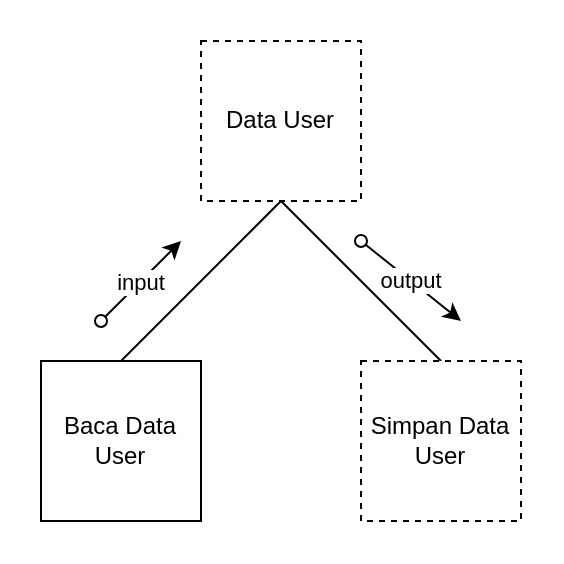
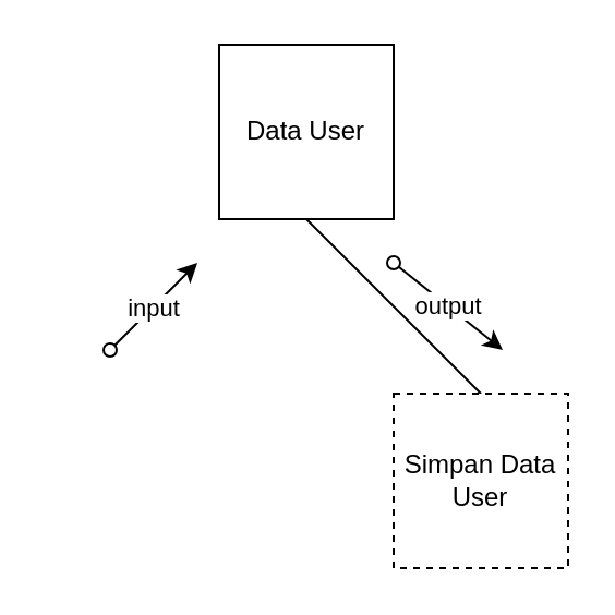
  <mxCell id="0" />
  <mxCell id="1" parent="0" />
  <mxCell id="2" style="rounded=0;orthogonalLoop=1;jettySize=auto;html=1;exitX=0.5;exitY=1;exitDx=0;exitDy=0;entryX=0.5;entryY=0;entryDx=0;entryDy=0;endArrow=none;endFill=0;" edge="1" parent="1" source="3" target="6"><mxGeometry relative="1" as="geometry" /></mxCell>
- <mxCell id="3" value="Data User" style="whiteSpace=wrap;html=1;aspect=fixed;dashed=1;" vertex="1" parent="1"><mxGeometry x="100" y="20" width="80" height="80" as="geometry" /></mxCell>
- <mxCell id="4" style="rounded=0;orthogonalLoop=1;jettySize=auto;html=1;exitX=0.5;exitY=0;exitDx=0;exitDy=0;entryX=0.5;entryY=1;entryDx=0;entryDy=0;endArrow=none;endFill=0;" edge="1" parent="1" source="5" target="3"><mxGeometry relative="1" as="geometry" /></mxCell>
- <mxCell id="5" value="Baca Data User" style="whiteSpace=wrap;html=1;aspect=fixed;" vertex="1" parent="1"><mxGeometry x="20" y="180" width="80" height="80" as="geometry" /></mxCell>
+ <mxCell id="3" value="Data User" style="whiteSpace=wrap;html=1;aspect=fixed;" vertex="1" parent="1"><mxGeometry x="100" y="20" width="80" height="80" as="geometry" /></mxCell>
  <mxCell id="6" value="Simpan Data User" style="whiteSpace=wrap;html=1;aspect=fixed;dashed=1;" vertex="1" parent="1"><mxGeometry x="180" y="180" width="80" height="80" as="geometry" /></mxCell>
  <mxCell id="7" value="" style="endArrow=classic;html=1;rounded=0;startArrow=oval;startFill=0;" edge="1" parent="1"><mxGeometry relative="1" as="geometry"><mxPoint x="50" y="160" as="sourcePoint" /><mxPoint x="90" y="120" as="targetPoint" /></mxGeometry></mxCell>
  <mxCell id="8" value="input" style="edgeLabel;resizable=0;html=1;align=center;verticalAlign=middle;" connectable="0" vertex="1" parent="7"><mxGeometry relative="1" as="geometry" /></mxCell>
  <mxCell id="9" value="" style="endArrow=classic;html=1;rounded=0;startArrow=oval;startFill=0;" edge="1" parent="1"><mxGeometry relative="1" as="geometry"><mxPoint x="180" y="120" as="sourcePoint" /><mxPoint x="230" y="160" as="targetPoint" /></mxGeometry></mxCell>
  <mxCell id="10" value="output" style="edgeLabel;resizable=0;html=1;align=center;verticalAlign=middle;" connectable="0" vertex="1" parent="9"><mxGeometry relative="1" as="geometry" /></mxCell>
